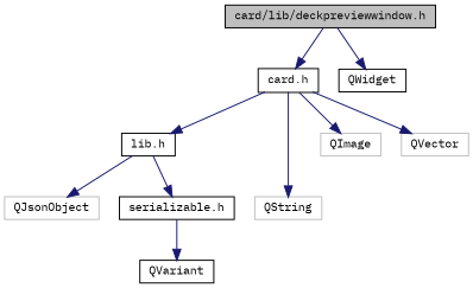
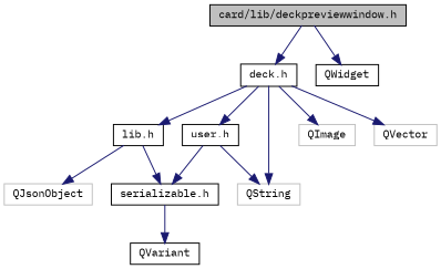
  digraph {
    fontname="IBM Plex Mono"
    node [color=black fillcolor=white fontname="IBM Plex Mono" fontsize=10 shape=record style=filled]
    edge [color=midnightblue fontname="IBM Plex Mono" fontsize=10 labelfontname=Helvetica labelfontsize=10 style=solid]
    n1 [fillcolor=grey75 fontcolor=black height=0.2 label="card/lib/deckpreviewwindow.h" width=0.4]
-   n2 [height=0.2 label="card.h" width=0.4]
+   n2 [height=0.2 label="deck.h" width=0.4]
    n3 [height=0.2 label=QWidget width=0.4]
    n4 [height=0.2 label="lib.h" width=0.4]
+   n5 [height=0.2 label="user.h" width=0.4]
    n6 [color=grey75 height=0.2 label=QString width=0.4]
    n7 [color=grey75 height=0.2 label=QImage width=0.4]
    n8 [color=grey75 height=0.2 label=QVector width=0.4]
    n9 [height=0.2 label="serializable.h" width=0.4]
    n10 [color=grey75 height=0.2 label=QJsonObject width=0.4]
    n11 [height=0.2 label=QVariant width=0.4]
    n1 -> n2
    n1 -> n3
    n2 -> n4
+   n2 -> n5
    n2 -> n6
    n2 -> n7
    n2 -> n8
    n4 -> n9
    n4 -> n10
+   n5 -> n6
+   n5 -> n9
    n9 -> n11
  }
